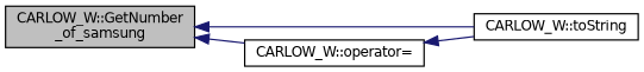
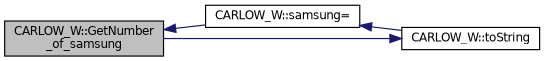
  digraph {
    rankdir=LR
    node [color=black fillcolor=white fontname=Helvetica fontsize=10 shape=record style=filled]
    edge [color=midnightblue dir=back fontname=Helvetica fontsize=10 labelfontname=Helvetica labelfontsize=10 style=solid]
    n1 [fillcolor=grey75 fontcolor=black height=0.2 label="CARLOW_W::GetNumber\l_of_samsung" width=0.4]
    n2 [height=0.2 label="CARLOW_W::toString" width=0.4]
-   n3 [height=0.2 label="CARLOW_W::operator=" width=0.4]
-   n1 -> n2
+   n3 [height=0.2 label="CARLOW_W::samsung=" width=0.4]
+   n2 -> n1
    n1 -> n3
    n3 -> n2
  }
